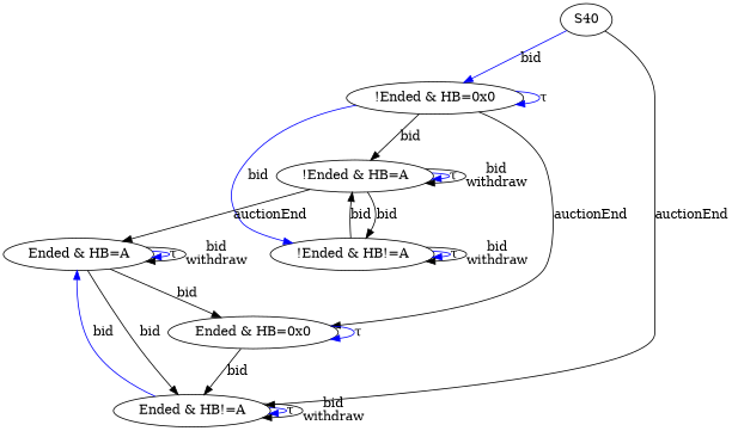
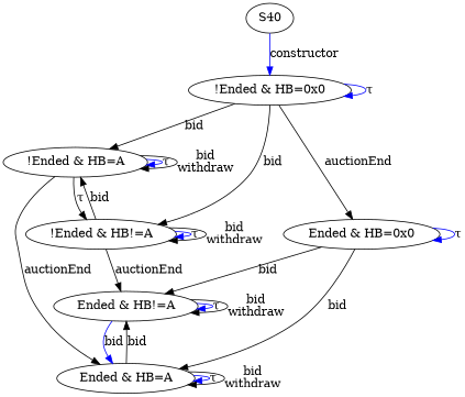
  digraph {
    edge [color=black]
    n1 [label="!Ended & HB=0x0"]
    n2 [label="!Ended & HB=A"]
    n3 [label="!Ended & HB!=A"]
    n4 [label="Ended & HB=0x0"]
    n5 [label="Ended & HB=A"]
    n6 [label="Ended & HB!=A"]
    n7 [label=S40]
    n1 -> n1 [color=blue label="τ"]
    n1 -> n2 [label=bid]
-   n1 -> n3 [color=blue label=bid]
+   n1 -> n3 [label=bid]
    n1 -> n4 [label=auctionEnd]
    n2 -> n2 [color=blue label="τ"]
    n2 -> n2 [label="bid\nwithdraw"]
-   n2 -> n3 [label=bid]
+   n2 -> n3 [label="τ"]
    n2 -> n5 [label=auctionEnd]
    n3 -> n2 [label=bid]
    n3 -> n3 [color=blue label="τ"]
    n3 -> n3 [label="bid\nwithdraw"]
-   n7 -> n6 [label=auctionEnd]
+   n3 -> n6 [label=auctionEnd]
    n4 -> n4 [color=blue label="τ"]
-   n5 -> n4 [label=bid]
+   n4 -> n5 [label=bid]
    n4 -> n6 [label=bid]
    n5 -> n5 [color=blue label="τ"]
    n5 -> n5 [label="bid\nwithdraw"]
    n5 -> n6 [label=bid]
    n6 -> n5 [color=blue label=bid]
    n6 -> n6 [color=blue label="τ"]
    n6 -> n6 [label="bid\nwithdraw"]
-   n7 -> n1 [color=blue label=bid]
+   n7 -> n1 [color=blue label=constructor]
  }
